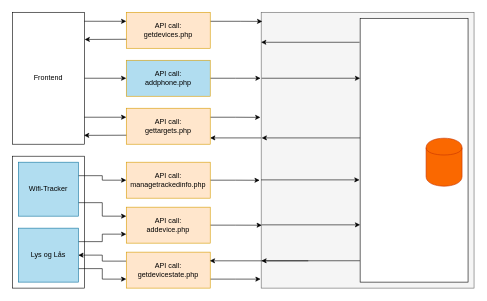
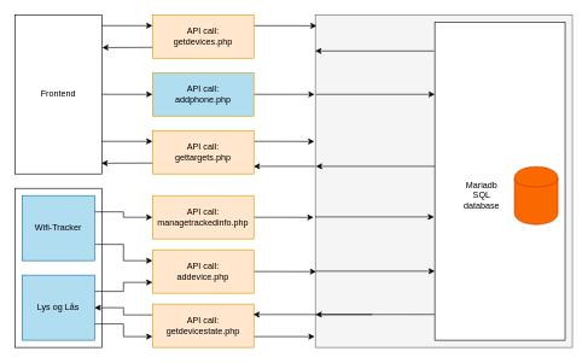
  <mxCell id="0" />
  <mxCell id="1" parent="0" />
  <mxCell id="2" value="" style="endArrow=classic;html=1;entryX=0.001;entryY=0.901;entryDx=0;entryDy=0;entryPerimeter=0;exitX=-0.002;exitY=0.919;exitDx=0;exitDy=0;exitPerimeter=0;" edge="1" parent="1"><mxGeometry width="50" height="50" relative="1" as="geometry"><mxPoint x="514" y="229.5" as="sourcePoint" /><mxPoint x="349.833" y="229.5" as="targetPoint" /></mxGeometry></mxCell>
  <mxCell id="3" value="" style="rounded=0;whiteSpace=wrap;html=1;fillColor=#f5f5f5;strokeColor=#666666;fontColor=#333333;" parent="1" vertex="1"><mxGeometry x="435" y="20" width="355" height="460" as="geometry" /></mxCell>
  <mxCell id="4" style="edgeStyle=orthogonalEdgeStyle;rounded=0;orthogonalLoop=1;jettySize=auto;html=1;entryX=0;entryY=0.5;entryDx=0;entryDy=0;" parent="1" source="5" target="16" edge="1"><mxGeometry relative="1" as="geometry" /></mxCell>
  <mxCell id="5" value="Frontend" style="rounded=0;whiteSpace=wrap;html=1;" parent="1" vertex="1"><mxGeometry x="20" y="20" width="120" height="220" as="geometry" /></mxCell>
  <mxCell id="6" value="" style="rounded=0;whiteSpace=wrap;html=1;" parent="1" vertex="1"><mxGeometry x="20" y="260" width="120" height="220" as="geometry" /></mxCell>
  <mxCell id="7" style="edgeStyle=orthogonalEdgeStyle;rounded=0;orthogonalLoop=1;jettySize=auto;html=1;exitX=1;exitY=0.75;exitDx=0;exitDy=0;entryX=0;entryY=0.25;entryDx=0;entryDy=0;" edge="1" parent="1" source="9" target="27"><mxGeometry relative="1" as="geometry" /></mxCell>
  <mxCell id="8" style="edgeStyle=orthogonalEdgeStyle;rounded=0;orthogonalLoop=1;jettySize=auto;html=1;exitX=1;exitY=0.25;exitDx=0;exitDy=0;entryX=0;entryY=0.5;entryDx=0;entryDy=0;" edge="1" parent="1" source="9" target="29"><mxGeometry relative="1" as="geometry" /></mxCell>
  <mxCell id="9" value="Wifi-Tracker" style="rounded=0;whiteSpace=wrap;html=1;fillColor=#b1ddf0;strokeColor=#10739e;" parent="1" vertex="1"><mxGeometry x="30" y="270" width="100" height="90" as="geometry" /></mxCell>
  <mxCell id="10" style="edgeStyle=orthogonalEdgeStyle;rounded=0;orthogonalLoop=1;jettySize=auto;html=1;exitX=1;exitY=0.75;exitDx=0;exitDy=0;entryX=0;entryY=0.75;entryDx=0;entryDy=0;" edge="1" parent="1" source="12" target="32"><mxGeometry relative="1" as="geometry" /></mxCell>
  <mxCell id="11" style="edgeStyle=orthogonalEdgeStyle;rounded=0;orthogonalLoop=1;jettySize=auto;html=1;exitX=1;exitY=0.25;exitDx=0;exitDy=0;entryX=0;entryY=0.75;entryDx=0;entryDy=0;" edge="1" parent="1" source="12" target="27"><mxGeometry relative="1" as="geometry" /></mxCell>
  <mxCell id="12" value="Lys og Lås" style="rounded=0;whiteSpace=wrap;html=1;fillColor=#b1ddf0;strokeColor=#10739e;" parent="1" vertex="1"><mxGeometry x="30" y="380" width="100" height="90" as="geometry" /></mxCell>
  <mxCell id="13" style="edgeStyle=orthogonalEdgeStyle;rounded=0;orthogonalLoop=1;jettySize=auto;html=1;exitX=1;exitY=0.25;exitDx=0;exitDy=0;entryX=0.005;entryY=0.033;entryDx=0;entryDy=0;entryPerimeter=0;" parent="1" source="14" target="3" edge="1"><mxGeometry relative="1" as="geometry"><Array as="points"><mxPoint x="400" y="35" /></Array></mxGeometry></mxCell>
  <mxCell id="14" value="&lt;div&gt;API call:&lt;/div&gt;&lt;div&gt;getdevices.php&lt;br&gt;&lt;/div&gt;" style="rounded=0;whiteSpace=wrap;html=1;fillColor=#ffe6cc;strokeColor=#d79b00;" parent="1" vertex="1"><mxGeometry x="210" y="20" width="140" height="60" as="geometry" /></mxCell>
  <mxCell id="15" style="edgeStyle=orthogonalEdgeStyle;rounded=0;orthogonalLoop=1;jettySize=auto;html=1;exitX=1;exitY=0.5;exitDx=0;exitDy=0;" parent="1" source="16" edge="1"><mxGeometry relative="1" as="geometry"><mxPoint x="434" y="130" as="targetPoint" /></mxGeometry></mxCell>
  <mxCell id="16" value="&lt;div&gt;API call:&lt;/div&gt;&lt;div&gt;addphone.php&lt;br&gt;&lt;/div&gt;" style="rounded=0;whiteSpace=wrap;html=1;fillColor=#b1ddf0;strokeColor=#d79b00;" parent="1" vertex="1"><mxGeometry x="210" y="100" width="140" height="60" as="geometry" /></mxCell>
  <mxCell id="17" style="edgeStyle=orthogonalEdgeStyle;rounded=0;orthogonalLoop=1;jettySize=auto;html=1;exitX=1;exitY=0.25;exitDx=0;exitDy=0;entryX=-0.004;entryY=0.381;entryDx=0;entryDy=0;entryPerimeter=0;" edge="1" parent="1" source="18" target="3"><mxGeometry relative="1" as="geometry" /></mxCell>
  <mxCell id="18" value="&lt;div&gt;API call:&lt;/div&gt;&lt;div&gt;gettargets.php&lt;br&gt;&lt;/div&gt;" style="rounded=0;whiteSpace=wrap;html=1;fillColor=#ffe6cc;strokeColor=#d79b00;" parent="1" vertex="1"><mxGeometry x="210" y="180" width="140" height="60" as="geometry" /></mxCell>
  <mxCell id="19" value="" style="endArrow=classic;html=1;exitX=0;exitY=0.75;exitDx=0;exitDy=0;entryX=1.005;entryY=0.206;entryDx=0;entryDy=0;entryPerimeter=0;" parent="1" source="14" target="5" edge="1"><mxGeometry width="50" height="50" relative="1" as="geometry"><mxPoint x="30" y="490" as="sourcePoint" /><mxPoint x="80" y="440" as="targetPoint" /></mxGeometry></mxCell>
  <mxCell id="20" value="" style="endArrow=classic;html=1;entryX=0;entryY=0.25;entryDx=0;entryDy=0;exitX=1;exitY=0.068;exitDx=0;exitDy=0;exitPerimeter=0;" parent="1" source="5" target="14" edge="1"><mxGeometry width="50" height="50" relative="1" as="geometry"><mxPoint x="30" y="570" as="sourcePoint" /><mxPoint x="80" y="520" as="targetPoint" /></mxGeometry></mxCell>
  <mxCell id="21" value="&lt;div align=&quot;left&quot;&gt;&lt;blockquote&gt;&lt;div&gt;&lt;br&gt;&lt;/div&gt;&lt;/blockquote&gt;&lt;/div&gt;" style="rounded=0;whiteSpace=wrap;html=1;" parent="1" vertex="1"><mxGeometry x="600" y="30" width="180" height="440" as="geometry" /></mxCell>
  <mxCell id="22" value="" style="shape=cylinder;whiteSpace=wrap;html=1;boundedLbl=1;backgroundOutline=1;fillColor=#fa6800;strokeColor=#C73500;fontColor=#ffffff;" parent="1" vertex="1"><mxGeometry x="710" y="230" width="60" height="80" as="geometry" /></mxCell>
+ <mxCell id="23" value="Mariadb SQL database" style="text;html=1;strokeColor=none;fillColor=none;align=center;verticalAlign=middle;whiteSpace=wrap;rounded=0;" parent="1" vertex="1"><mxGeometry x="644.5" y="260" width="40" height="20" as="geometry" /></mxCell>
  <mxCell id="24" value="" style="endArrow=classic;html=1;entryX=0;entryY=0.25;entryDx=0;entryDy=0;" parent="1" target="18" edge="1"><mxGeometry width="50" height="50" relative="1" as="geometry"><mxPoint x="140" y="195" as="sourcePoint" /><mxPoint x="160" y="440" as="targetPoint" /></mxGeometry></mxCell>
  <mxCell id="25" value="" style="endArrow=classic;html=1;exitX=0;exitY=0.75;exitDx=0;exitDy=0;entryX=0.996;entryY=0.933;entryDx=0;entryDy=0;entryPerimeter=0;" parent="1" source="18" target="5" edge="1"><mxGeometry width="50" height="50" relative="1" as="geometry"><mxPoint x="20" y="490" as="sourcePoint" /><mxPoint x="70" y="440" as="targetPoint" /></mxGeometry></mxCell>
  <mxCell id="26" style="edgeStyle=orthogonalEdgeStyle;rounded=0;orthogonalLoop=1;jettySize=auto;html=1;exitX=1;exitY=0.5;exitDx=0;exitDy=0;entryX=0.003;entryY=0.772;entryDx=0;entryDy=0;entryPerimeter=0;" edge="1" parent="1" source="27" target="3"><mxGeometry relative="1" as="geometry" /></mxCell>
  <mxCell id="27" value="&lt;div&gt;API call:&lt;/div&gt;&lt;div&gt;addevice.php&lt;br&gt;&lt;/div&gt;" style="rounded=0;whiteSpace=wrap;html=1;fillColor=#ffe6cc;strokeColor=#d79b00;" parent="1" vertex="1"><mxGeometry x="210" y="345" width="140" height="60" as="geometry" /></mxCell>
  <mxCell id="28" style="edgeStyle=orthogonalEdgeStyle;rounded=0;orthogonalLoop=1;jettySize=auto;html=1;exitX=1;exitY=0.5;exitDx=0;exitDy=0;entryX=-0.007;entryY=0.609;entryDx=0;entryDy=0;entryPerimeter=0;" edge="1" parent="1" source="29" target="3"><mxGeometry relative="1" as="geometry" /></mxCell>
  <mxCell id="29" value="&lt;div&gt;API call:&lt;/div&gt;&lt;div&gt;managetrackedinfo.php&lt;br&gt;&lt;/div&gt;" style="rounded=0;whiteSpace=wrap;html=1;fillColor=#ffe6cc;strokeColor=#d79b00;" parent="1" vertex="1"><mxGeometry x="210" y="270" width="140" height="60" as="geometry" /></mxCell>
  <mxCell id="30" style="edgeStyle=orthogonalEdgeStyle;rounded=0;orthogonalLoop=1;jettySize=auto;html=1;exitX=0;exitY=0.25;exitDx=0;exitDy=0;entryX=1;entryY=0.5;entryDx=0;entryDy=0;" edge="1" parent="1" source="32" target="12"><mxGeometry relative="1" as="geometry" /></mxCell>
  <mxCell id="31" style="edgeStyle=orthogonalEdgeStyle;rounded=0;orthogonalLoop=1;jettySize=auto;html=1;exitX=1;exitY=0.75;exitDx=0;exitDy=0;" edge="1" parent="1" source="32"><mxGeometry relative="1" as="geometry"><mxPoint x="434" y="465" as="targetPoint" /></mxGeometry></mxCell>
  <mxCell id="32" value="&lt;div&gt;API call:&lt;/div&gt;&lt;div&gt;getdevicestate.php&lt;br&gt;&lt;/div&gt;" style="rounded=0;whiteSpace=wrap;html=1;fillColor=#ffe6cc;strokeColor=#d79b00;" parent="1" vertex="1"><mxGeometry x="210" y="420" width="140" height="60" as="geometry" /></mxCell>
  <mxCell id="33" value="" style="endArrow=classic;html=1;entryX=0.001;entryY=0.901;entryDx=0;entryDy=0;entryPerimeter=0;exitX=-0.002;exitY=0.919;exitDx=0;exitDy=0;exitPerimeter=0;" edge="1" parent="1" source="21" target="3"><mxGeometry width="50" height="50" relative="1" as="geometry"><mxPoint x="820" y="300" as="sourcePoint" /><mxPoint x="350" y="500" as="targetPoint" /></mxGeometry></mxCell>
  <mxCell id="34" value="" style="endArrow=classic;html=1;entryX=0.001;entryY=0.901;entryDx=0;entryDy=0;entryPerimeter=0;exitX=-0.002;exitY=0.919;exitDx=0;exitDy=0;exitPerimeter=0;" edge="1" parent="1"><mxGeometry width="50" height="50" relative="1" as="geometry"><mxPoint x="599" y="70" as="sourcePoint" /><mxPoint x="434.833" y="70" as="targetPoint" /></mxGeometry></mxCell>
  <mxCell id="35" value="" style="endArrow=classic;html=1;entryX=0.001;entryY=0.901;entryDx=0;entryDy=0;entryPerimeter=0;exitX=-0.002;exitY=0.919;exitDx=0;exitDy=0;exitPerimeter=0;" edge="1" parent="1"><mxGeometry width="50" height="50" relative="1" as="geometry"><mxPoint x="600" y="229.5" as="sourcePoint" /><mxPoint x="435.833" y="229.5" as="targetPoint" /></mxGeometry></mxCell>
  <mxCell id="36" value="" style="endArrow=classic;html=1;entryX=0.001;entryY=0.901;entryDx=0;entryDy=0;entryPerimeter=0;exitX=-0.002;exitY=0.919;exitDx=0;exitDy=0;exitPerimeter=0;" edge="1" parent="1"><mxGeometry width="50" height="50" relative="1" as="geometry"><mxPoint x="435.833" y="374.5" as="sourcePoint" /><mxPoint x="600" y="374.5" as="targetPoint" /></mxGeometry></mxCell>
  <mxCell id="37" value="" style="endArrow=classic;html=1;entryX=0.001;entryY=0.901;entryDx=0;entryDy=0;entryPerimeter=0;exitX=-0.002;exitY=0.919;exitDx=0;exitDy=0;exitPerimeter=0;" edge="1" parent="1"><mxGeometry width="50" height="50" relative="1" as="geometry"><mxPoint x="434.833" y="299.5" as="sourcePoint" /><mxPoint x="599" y="299.5" as="targetPoint" /></mxGeometry></mxCell>
  <mxCell id="38" value="" style="endArrow=classic;html=1;entryX=0.001;entryY=0.901;entryDx=0;entryDy=0;entryPerimeter=0;exitX=-0.002;exitY=0.919;exitDx=0;exitDy=0;exitPerimeter=0;" edge="1" parent="1"><mxGeometry width="50" height="50" relative="1" as="geometry"><mxPoint x="435.833" y="130" as="sourcePoint" /><mxPoint x="600" y="130" as="targetPoint" /></mxGeometry></mxCell>
  <mxCell id="39" value="" style="endArrow=classic;html=1;entryX=0.001;entryY=0.901;entryDx=0;entryDy=0;entryPerimeter=0;exitX=-0.002;exitY=0.919;exitDx=0;exitDy=0;exitPerimeter=0;" edge="1" parent="1"><mxGeometry width="50" height="50" relative="1" as="geometry"><mxPoint x="513.5" y="434.5" as="sourcePoint" /><mxPoint x="349.333" y="434.5" as="targetPoint" /></mxGeometry></mxCell>
